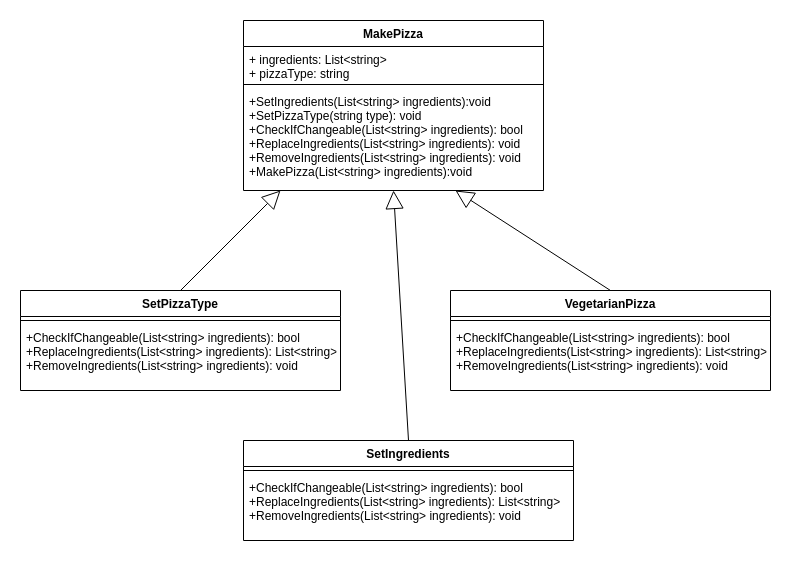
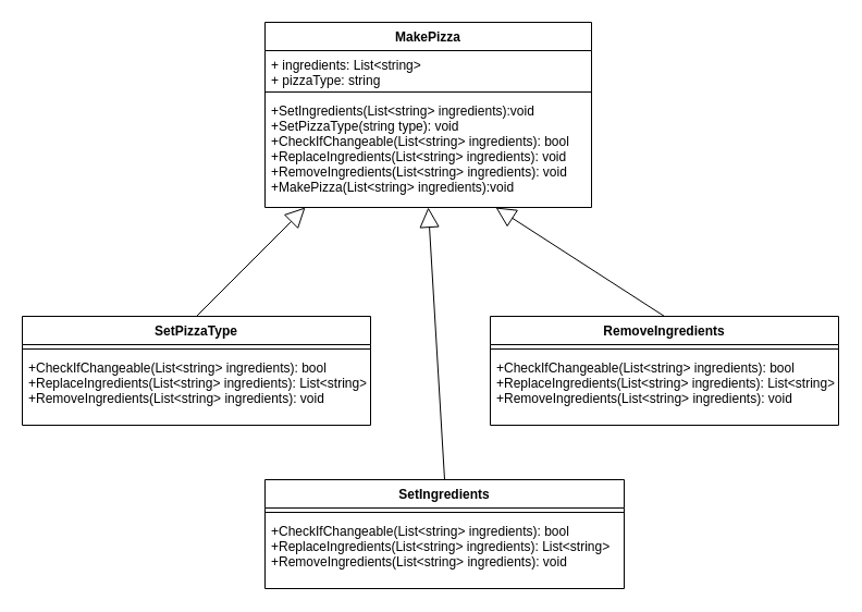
  <mxCell id="0" />
  <mxCell id="1" parent="0" />
  <mxCell id="2" value="MakePizza" style="swimlane;fontStyle=1;align=center;verticalAlign=top;childLayout=stackLayout;horizontal=1;startSize=26;horizontalStack=0;resizeParent=1;resizeParentMax=0;resizeLast=0;collapsible=1;marginBottom=0;" parent="1" vertex="1"><mxGeometry x="243" y="20" width="300" height="170" as="geometry" /></mxCell>
  <mxCell id="3" value="+ ingredients: List&lt;string&gt;&#10;+ pizzaType: string" style="text;strokeColor=none;fillColor=none;align=left;verticalAlign=top;spacingLeft=4;spacingRight=4;overflow=hidden;rotatable=0;points=[[0,0.5],[1,0.5]];portConstraint=eastwest;" parent="2" vertex="1"><mxGeometry y="26" width="300" height="34" as="geometry" /></mxCell>
  <mxCell id="4" value="" style="line;strokeWidth=1;fillColor=none;align=left;verticalAlign=middle;spacingTop=-1;spacingLeft=3;spacingRight=3;rotatable=0;labelPosition=right;points=[];portConstraint=eastwest;" parent="2" vertex="1"><mxGeometry y="60" width="300" height="8" as="geometry" /></mxCell>
  <mxCell id="5" value="+SetIngredients(List&lt;string&gt; ingredients):void&#10;+SetPizzaType(string type): void&#10;+CheckIfChangeable(List&lt;string&gt; ingredients): bool&#10;+ReplaceIngredients(List&lt;string&gt; ingredients): void&#10;+RemoveIngredients(List&lt;string&gt; ingredients): void&#10;+MakePizza(List&lt;string&gt; ingredients):void" style="text;strokeColor=none;fillColor=none;align=left;verticalAlign=top;spacingLeft=4;spacingRight=4;overflow=hidden;rotatable=0;points=[[0,0.5],[1,0.5]];portConstraint=eastwest;" parent="2" vertex="1"><mxGeometry y="68" width="300" height="102" as="geometry" /></mxCell>
  <mxCell id="6" value="SetPizzaType" style="swimlane;fontStyle=1;align=center;verticalAlign=top;childLayout=stackLayout;horizontal=1;startSize=26;horizontalStack=0;resizeParent=1;resizeParentMax=0;resizeLast=0;collapsible=1;marginBottom=0;" parent="1" vertex="1"><mxGeometry x="20" y="290" width="320" height="100" as="geometry" /></mxCell>
  <mxCell id="7" value="" style="line;strokeWidth=1;fillColor=none;align=left;verticalAlign=middle;spacingTop=-1;spacingLeft=3;spacingRight=3;rotatable=0;labelPosition=right;points=[];portConstraint=eastwest;" parent="6" vertex="1"><mxGeometry y="26" width="320" height="8" as="geometry" /></mxCell>
  <mxCell id="8" value="+CheckIfChangeable(List&lt;string&gt; ingredients): bool&#10;+ReplaceIngredients(List&lt;string&gt; ingredients): List&lt;string&gt;&#10;+RemoveIngredients(List&lt;string&gt; ingredients): void" style="text;strokeColor=none;fillColor=none;align=left;verticalAlign=top;spacingLeft=4;spacingRight=4;overflow=hidden;rotatable=0;points=[[0,0.5],[1,0.5]];portConstraint=eastwest;" parent="6" vertex="1"><mxGeometry y="34" width="320" height="66" as="geometry" /></mxCell>
- <mxCell id="9" value="VegetarianPizza" style="swimlane;fontStyle=1;align=center;verticalAlign=top;childLayout=stackLayout;horizontal=1;startSize=26;horizontalStack=0;resizeParent=1;resizeParentMax=0;resizeLast=0;collapsible=1;marginBottom=0;" parent="1" vertex="1"><mxGeometry x="450" y="290" width="320" height="100" as="geometry" /></mxCell>
+ <mxCell id="9" value="RemoveIngredients" style="swimlane;fontStyle=1;align=center;verticalAlign=top;childLayout=stackLayout;horizontal=1;startSize=26;horizontalStack=0;resizeParent=1;resizeParentMax=0;resizeLast=0;collapsible=1;marginBottom=0;" parent="1" vertex="1"><mxGeometry x="450" y="290" width="320" height="100" as="geometry" /></mxCell>
  <mxCell id="10" value="" style="line;strokeWidth=1;fillColor=none;align=left;verticalAlign=middle;spacingTop=-1;spacingLeft=3;spacingRight=3;rotatable=0;labelPosition=right;points=[];portConstraint=eastwest;" parent="9" vertex="1"><mxGeometry y="26" width="320" height="8" as="geometry" /></mxCell>
  <mxCell id="11" value="+CheckIfChangeable(List&lt;string&gt; ingredients): bool&#10;+ReplaceIngredients(List&lt;string&gt; ingredients): List&lt;string&gt;&#10;+RemoveIngredients(List&lt;string&gt; ingredients): void" style="text;strokeColor=none;fillColor=none;align=left;verticalAlign=top;spacingLeft=4;spacingRight=4;overflow=hidden;rotatable=0;points=[[0,0.5],[1,0.5]];portConstraint=eastwest;" parent="9" vertex="1"><mxGeometry y="34" width="320" height="66" as="geometry" /></mxCell>
  <mxCell id="12" value="SetIngredients" style="swimlane;fontStyle=1;align=center;verticalAlign=top;childLayout=stackLayout;horizontal=1;startSize=26;horizontalStack=0;resizeParent=1;resizeParentMax=0;resizeLast=0;collapsible=1;marginBottom=0;" parent="1" vertex="1"><mxGeometry x="243" y="440" width="330" height="100" as="geometry" /></mxCell>
  <mxCell id="13" value="" style="line;strokeWidth=1;fillColor=none;align=left;verticalAlign=middle;spacingTop=-1;spacingLeft=3;spacingRight=3;rotatable=0;labelPosition=right;points=[];portConstraint=eastwest;" parent="12" vertex="1"><mxGeometry y="26" width="330" height="8" as="geometry" /></mxCell>
  <mxCell id="14" value="+CheckIfChangeable(List&lt;string&gt; ingredients): bool&#10;+ReplaceIngredients(List&lt;string&gt; ingredients): List&lt;string&gt;&#10;+RemoveIngredients(List&lt;string&gt; ingredients): void" style="text;strokeColor=none;fillColor=none;align=left;verticalAlign=top;spacingLeft=4;spacingRight=4;overflow=hidden;rotatable=0;points=[[0,0.5],[1,0.5]];portConstraint=eastwest;" parent="12" vertex="1"><mxGeometry y="34" width="330" height="66" as="geometry" /></mxCell>
  <mxCell id="15" value="" style="endArrow=block;endSize=16;endFill=0;html=1;exitX=0.5;exitY=0;exitDx=0;exitDy=0;" parent="1" source="6" edge="1"><mxGeometry width="160" relative="1" as="geometry"><mxPoint x="238" y="200" as="sourcePoint" /><mxPoint x="280" y="190" as="targetPoint" /></mxGeometry></mxCell>
  <mxCell id="16" value="" style="endArrow=block;endSize=16;endFill=0;html=1;exitX=0.5;exitY=0;exitDx=0;exitDy=0;" parent="1" source="9" edge="1"><mxGeometry width="160" relative="1" as="geometry"><mxPoint x="248" y="210" as="sourcePoint" /><mxPoint x="455" y="190" as="targetPoint" /></mxGeometry></mxCell>
  <mxCell id="17" value="" style="endArrow=block;endSize=16;endFill=0;html=1;exitX=0.5;exitY=0;exitDx=0;exitDy=0;" parent="1" source="12" edge="1"><mxGeometry width="160" relative="1" as="geometry"><mxPoint x="258" y="220" as="sourcePoint" /><mxPoint x="393" y="190" as="targetPoint" /></mxGeometry></mxCell>
